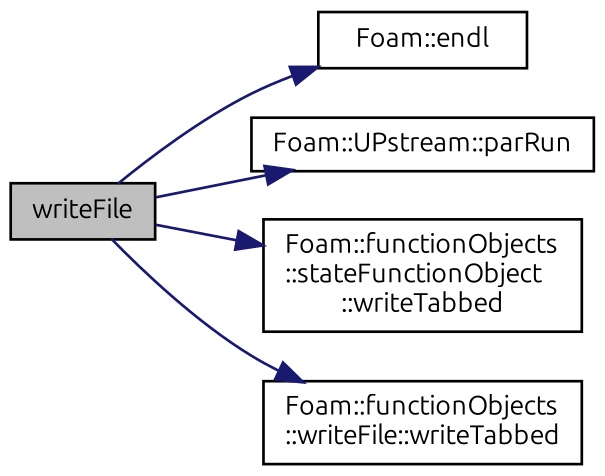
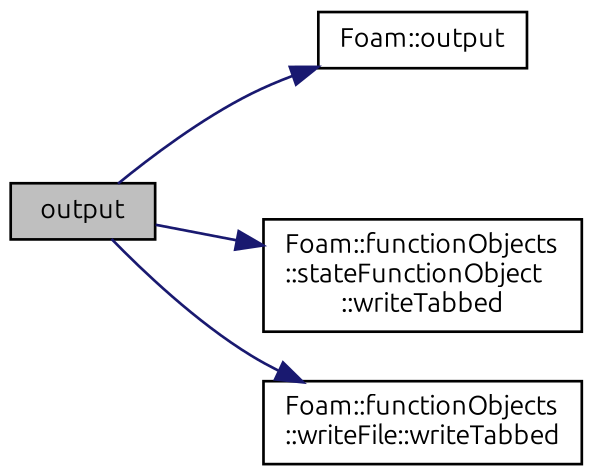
  digraph {
    fontname=Ubuntu
    rankdir=LR
    node [color=black fontname=Ubuntu fontsize=10 shape=record]
    edge [color=midnightblue fontname=Ubuntu fontsize=10 labelfontname=Helvetica labelfontsize=10 style=solid]
-   n1 [fillcolor=grey75 fontcolor=black height=0.2 label=writeFile style=filled width=0.4]
-   n2 [height=0.2 label="Foam::endl" width=0.4]
-   n3 [height=0.2 label="Foam::UPstream::parRun" width=0.4]
+   n1 [fillcolor=grey75 fontcolor=black height=0.2 label=output style=filled width=0.4]
+   n2 [height=0.2 label="Foam::output" width=0.4]
    n4 [height=0.2 label="Foam::functionObjects\l::stateFunctionObject\l::writeTabbed" width=0.4]
    n5 [height=0.2 label="Foam::functionObjects\l::writeFile::writeTabbed" width=0.4]
    n1 -> n2
-   n1 -> n3
    n1 -> n4
    n1 -> n5
  }
